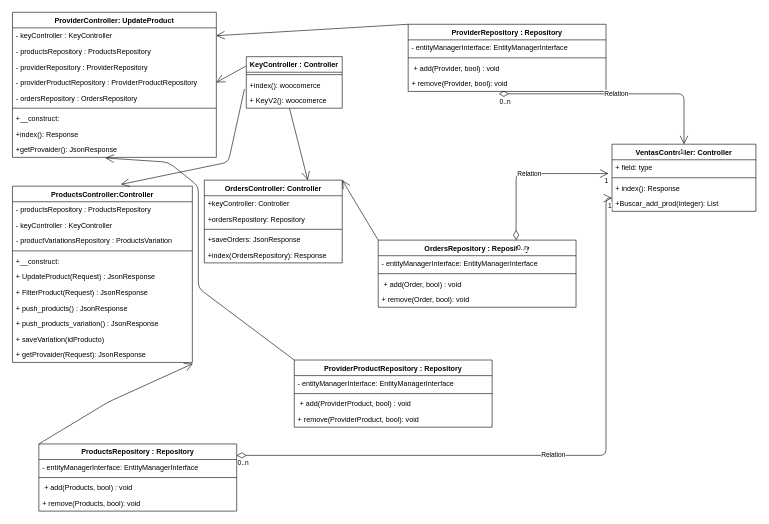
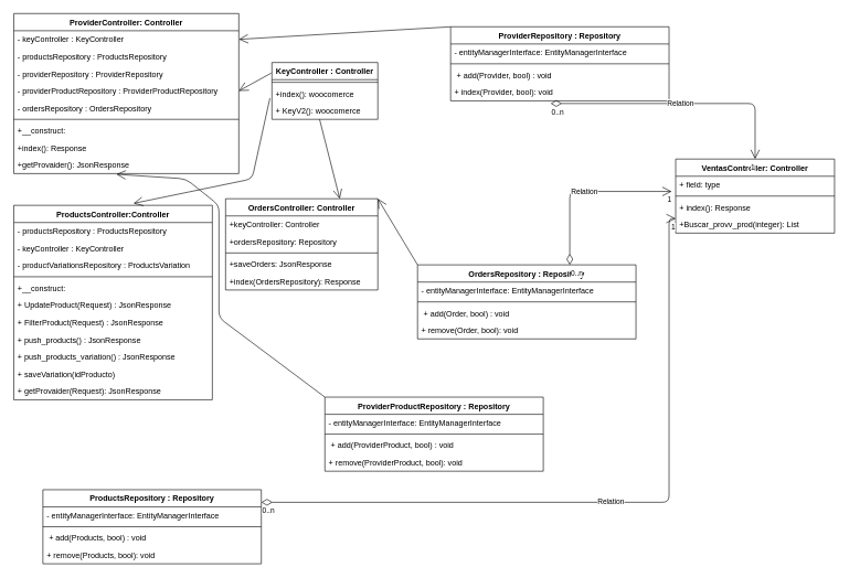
  <mxCell id="0" />
  <mxCell id="1" parent="0" />
- <mxCell id="2" value="ProviderController: UpdateProduct" style="swimlane;fontStyle=1;align=center;verticalAlign=top;childLayout=stackLayout;horizontal=1;startSize=26;horizontalStack=0;resizeParent=1;resizeParentMax=0;resizeLast=0;collapsible=1;marginBottom=0;" parent="1" vertex="1"><mxGeometry x="20" y="20" width="340" height="242" as="geometry" /></mxCell>
+ <mxCell id="2" value="ProviderController: Controller" style="swimlane;fontStyle=1;align=center;verticalAlign=top;childLayout=stackLayout;horizontal=1;startSize=26;horizontalStack=0;resizeParent=1;resizeParentMax=0;resizeLast=0;collapsible=1;marginBottom=0;" parent="1" vertex="1"><mxGeometry x="20" y="20" width="340" height="242" as="geometry" /></mxCell>
  <mxCell id="3" value="- keyController : KeyController" style="text;strokeColor=none;fillColor=none;align=left;verticalAlign=top;spacingLeft=4;spacingRight=4;overflow=hidden;rotatable=0;points=[[0,0.5],[1,0.5]];portConstraint=eastwest;" parent="2" vertex="1"><mxGeometry y="26" width="340" height="26" as="geometry" /></mxCell>
  <mxCell id="4" value="- productsRepository : ProductsRepository" style="text;strokeColor=none;fillColor=none;align=left;verticalAlign=top;spacingLeft=4;spacingRight=4;overflow=hidden;rotatable=0;points=[[0,0.5],[1,0.5]];portConstraint=eastwest;" parent="2" vertex="1"><mxGeometry y="52" width="340" height="26" as="geometry" /></mxCell>
  <mxCell id="5" value="- providerRepository : ProviderRepository" style="text;strokeColor=none;fillColor=none;align=left;verticalAlign=top;spacingLeft=4;spacingRight=4;overflow=hidden;rotatable=0;points=[[0,0.5],[1,0.5]];portConstraint=eastwest;" parent="2" vertex="1"><mxGeometry y="78" width="340" height="26" as="geometry" /></mxCell>
  <mxCell id="6" value="- providerProductRepository : ProviderProductRepository" style="text;strokeColor=none;fillColor=none;align=left;verticalAlign=top;spacingLeft=4;spacingRight=4;overflow=hidden;rotatable=0;points=[[0,0.5],[1,0.5]];portConstraint=eastwest;" parent="2" vertex="1"><mxGeometry y="104" width="340" height="26" as="geometry" /></mxCell>
  <mxCell id="7" value="- ordersRepository : OrdersRepository" style="text;strokeColor=none;fillColor=none;align=left;verticalAlign=top;spacingLeft=4;spacingRight=4;overflow=hidden;rotatable=0;points=[[0,0.5],[1,0.5]];portConstraint=eastwest;" parent="2" vertex="1"><mxGeometry y="130" width="340" height="26" as="geometry" /></mxCell>
  <mxCell id="8" value="" style="line;strokeWidth=1;fillColor=none;align=left;verticalAlign=middle;spacingTop=-1;spacingLeft=3;spacingRight=3;rotatable=0;labelPosition=right;points=[];portConstraint=eastwest;strokeColor=inherit;" parent="2" vertex="1"><mxGeometry y="156" width="340" height="8" as="geometry" /></mxCell>
  <mxCell id="9" value="+__construct:" style="text;strokeColor=none;fillColor=none;align=left;verticalAlign=top;spacingLeft=4;spacingRight=4;overflow=hidden;rotatable=0;points=[[0,0.5],[1,0.5]];portConstraint=eastwest;" parent="2" vertex="1"><mxGeometry y="164" width="340" height="26" as="geometry" /></mxCell>
  <mxCell id="10" value="+index(): Response" style="text;strokeColor=none;fillColor=none;align=left;verticalAlign=top;spacingLeft=4;spacingRight=4;overflow=hidden;rotatable=0;points=[[0,0.5],[1,0.5]];portConstraint=eastwest;" parent="2" vertex="1"><mxGeometry y="190" width="340" height="26" as="geometry" /></mxCell>
  <mxCell id="11" value="+getProvaider(): JsonResponse" style="text;strokeColor=none;fillColor=none;align=left;verticalAlign=top;spacingLeft=4;spacingRight=4;overflow=hidden;rotatable=0;points=[[0,0.5],[1,0.5]];portConstraint=eastwest;" parent="2" vertex="1"><mxGeometry y="216" width="340" height="26" as="geometry" /></mxCell>
  <mxCell id="12" value="KeyController : Controller" style="swimlane;fontStyle=1;align=center;verticalAlign=top;childLayout=stackLayout;horizontal=1;startSize=26;horizontalStack=0;resizeParent=1;resizeParentMax=0;resizeLast=0;collapsible=1;marginBottom=0;" parent="1" vertex="1"><mxGeometry x="410" y="94" width="160" height="86" as="geometry" /></mxCell>
  <mxCell id="13" value="" style="line;strokeWidth=1;fillColor=none;align=left;verticalAlign=middle;spacingTop=-1;spacingLeft=3;spacingRight=3;rotatable=0;labelPosition=right;points=[];portConstraint=eastwest;strokeColor=inherit;" parent="12" vertex="1"><mxGeometry y="26" width="160" height="8" as="geometry" /></mxCell>
  <mxCell id="14" value="+index(): woocomerce" style="text;strokeColor=none;fillColor=none;align=left;verticalAlign=top;spacingLeft=4;spacingRight=4;overflow=hidden;rotatable=0;points=[[0,0.5],[1,0.5]];portConstraint=eastwest;" parent="12" vertex="1"><mxGeometry y="34" width="160" height="26" as="geometry" /></mxCell>
  <mxCell id="15" value="+ KeyV2(): woocomerce" style="text;strokeColor=none;fillColor=none;align=left;verticalAlign=top;spacingLeft=4;spacingRight=4;overflow=hidden;rotatable=0;points=[[0,0.5],[1,0.5]];portConstraint=eastwest;" parent="12" vertex="1"><mxGeometry y="60" width="160" height="26" as="geometry" /></mxCell>
  <mxCell id="16" value="ProductsController:Controller" style="swimlane;fontStyle=1;align=center;verticalAlign=top;childLayout=stackLayout;horizontal=1;startSize=26;horizontalStack=0;resizeParent=1;resizeParentMax=0;resizeLast=0;collapsible=1;marginBottom=0;" parent="1" vertex="1"><mxGeometry x="20" y="310" width="300" height="294" as="geometry" /></mxCell>
  <mxCell id="17" value="- productsRepository : ProductsRepository" style="text;strokeColor=none;fillColor=none;align=left;verticalAlign=top;spacingLeft=4;spacingRight=4;overflow=hidden;rotatable=0;points=[[0,0.5],[1,0.5]];portConstraint=eastwest;" parent="16" vertex="1"><mxGeometry y="26" width="300" height="26" as="geometry" /></mxCell>
  <mxCell id="18" value="- keyController : KeyController" style="text;strokeColor=none;fillColor=none;align=left;verticalAlign=top;spacingLeft=4;spacingRight=4;overflow=hidden;rotatable=0;points=[[0,0.5],[1,0.5]];portConstraint=eastwest;" parent="16" vertex="1"><mxGeometry y="52" width="300" height="26" as="geometry" /></mxCell>
  <mxCell id="19" value="- productVariationsRepository : ProductsVariation" style="text;strokeColor=none;fillColor=none;align=left;verticalAlign=top;spacingLeft=4;spacingRight=4;overflow=hidden;rotatable=0;points=[[0,0.5],[1,0.5]];portConstraint=eastwest;" parent="16" vertex="1"><mxGeometry y="78" width="300" height="26" as="geometry" /></mxCell>
  <mxCell id="20" value="" style="line;strokeWidth=1;fillColor=none;align=left;verticalAlign=middle;spacingTop=-1;spacingLeft=3;spacingRight=3;rotatable=0;labelPosition=right;points=[];portConstraint=eastwest;strokeColor=inherit;" parent="16" vertex="1"><mxGeometry y="104" width="300" height="8" as="geometry" /></mxCell>
  <mxCell id="21" value="+__construct:" style="text;strokeColor=none;fillColor=none;align=left;verticalAlign=top;spacingLeft=4;spacingRight=4;overflow=hidden;rotatable=0;points=[[0,0.5],[1,0.5]];portConstraint=eastwest;" parent="16" vertex="1"><mxGeometry y="112" width="300" height="26" as="geometry" /></mxCell>
  <mxCell id="22" value="+ UpdateProduct(Request) : JsonResponse" style="text;strokeColor=none;fillColor=none;align=left;verticalAlign=top;spacingLeft=4;spacingRight=4;overflow=hidden;rotatable=0;points=[[0,0.5],[1,0.5]];portConstraint=eastwest;" parent="16" vertex="1"><mxGeometry y="138" width="300" height="26" as="geometry" /></mxCell>
  <mxCell id="23" value="+ FilterProduct(Request) : JsonResponse" style="text;strokeColor=none;fillColor=none;align=left;verticalAlign=top;spacingLeft=4;spacingRight=4;overflow=hidden;rotatable=0;points=[[0,0.5],[1,0.5]];portConstraint=eastwest;" parent="16" vertex="1"><mxGeometry y="164" width="300" height="26" as="geometry" /></mxCell>
  <mxCell id="24" value="+ push_products() : JsonResponse" style="text;strokeColor=none;fillColor=none;align=left;verticalAlign=top;spacingLeft=4;spacingRight=4;overflow=hidden;rotatable=0;points=[[0,0.5],[1,0.5]];portConstraint=eastwest;" parent="16" vertex="1"><mxGeometry y="190" width="300" height="26" as="geometry" /></mxCell>
  <mxCell id="25" value="+ push_products_variation() : JsonResponse" style="text;strokeColor=none;fillColor=none;align=left;verticalAlign=top;spacingLeft=4;spacingRight=4;overflow=hidden;rotatable=0;points=[[0,0.5],[1,0.5]];portConstraint=eastwest;" parent="16" vertex="1"><mxGeometry y="216" width="300" height="26" as="geometry" /></mxCell>
  <mxCell id="26" value="+ saveVariation(idProducto)" style="text;strokeColor=none;fillColor=none;align=left;verticalAlign=top;spacingLeft=4;spacingRight=4;overflow=hidden;rotatable=0;points=[[0,0.5],[1,0.5]];portConstraint=eastwest;" parent="16" vertex="1"><mxGeometry y="242" width="300" height="26" as="geometry" /></mxCell>
  <mxCell id="27" value="+ getProvaider(Request): JsonResponse" style="text;strokeColor=none;fillColor=none;align=left;verticalAlign=top;spacingLeft=4;spacingRight=4;overflow=hidden;rotatable=0;points=[[0,0.5],[1,0.5]];portConstraint=eastwest;" parent="16" vertex="1"><mxGeometry y="268" width="300" height="26" as="geometry" /></mxCell>
  <mxCell id="28" value="OrdersController: Controller" style="swimlane;fontStyle=1;align=center;verticalAlign=top;childLayout=stackLayout;horizontal=1;startSize=26;horizontalStack=0;resizeParent=1;resizeParentMax=0;resizeLast=0;collapsible=1;marginBottom=0;" parent="1" vertex="1"><mxGeometry x="340" y="300" width="230" height="138" as="geometry" /></mxCell>
  <mxCell id="29" value="+keyController: Controller" style="text;strokeColor=none;fillColor=none;align=left;verticalAlign=top;spacingLeft=4;spacingRight=4;overflow=hidden;rotatable=0;points=[[0,0.5],[1,0.5]];portConstraint=eastwest;" parent="28" vertex="1"><mxGeometry y="26" width="230" height="26" as="geometry" /></mxCell>
  <mxCell id="30" value="+ordersRepository: Repository" style="text;strokeColor=none;fillColor=none;align=left;verticalAlign=top;spacingLeft=4;spacingRight=4;overflow=hidden;rotatable=0;points=[[0,0.5],[1,0.5]];portConstraint=eastwest;" parent="28" vertex="1"><mxGeometry y="52" width="230" height="26" as="geometry" /></mxCell>
  <mxCell id="31" value="" style="line;strokeWidth=1;fillColor=none;align=left;verticalAlign=middle;spacingTop=-1;spacingLeft=3;spacingRight=3;rotatable=0;labelPosition=right;points=[];portConstraint=eastwest;strokeColor=inherit;" parent="28" vertex="1"><mxGeometry y="78" width="230" height="8" as="geometry" /></mxCell>
  <mxCell id="32" value="+saveOrders: JsonResponse" style="text;strokeColor=none;fillColor=none;align=left;verticalAlign=top;spacingLeft=4;spacingRight=4;overflow=hidden;rotatable=0;points=[[0,0.5],[1,0.5]];portConstraint=eastwest;" parent="28" vertex="1"><mxGeometry y="86" width="230" height="26" as="geometry" /></mxCell>
  <mxCell id="33" value="+index(OrdersRepository): Response" style="text;strokeColor=none;fillColor=none;align=left;verticalAlign=top;spacingLeft=4;spacingRight=4;overflow=hidden;rotatable=0;points=[[0,0.5],[1,0.5]];portConstraint=eastwest;" parent="28" vertex="1"><mxGeometry y="112" width="230" height="26" as="geometry" /></mxCell>
  <mxCell id="34" value="" style="endArrow=open;endFill=1;endSize=12;html=1;exitX=0.45;exitY=1;exitDx=0;exitDy=0;exitPerimeter=0;entryX=0.75;entryY=0;entryDx=0;entryDy=0;" parent="1" source="15" target="28" edge="1"><mxGeometry width="160" relative="1" as="geometry"><mxPoint x="340" y="340" as="sourcePoint" /><mxPoint x="500" y="340" as="targetPoint" /></mxGeometry></mxCell>
  <mxCell id="35" value="" style="endArrow=open;endFill=1;endSize=12;html=1;exitX=-0.006;exitY=0.186;exitDx=0;exitDy=0;exitPerimeter=0;entryX=1;entryY=0.5;entryDx=0;entryDy=0;" parent="1" source="12" target="6" edge="1"><mxGeometry width="160" relative="1" as="geometry"><mxPoint x="340" y="340" as="sourcePoint" /><mxPoint x="500" y="340" as="targetPoint" /></mxGeometry></mxCell>
  <mxCell id="36" value="" style="endArrow=open;endFill=1;endSize=12;html=1;exitX=-0.019;exitY=0.769;exitDx=0;exitDy=0;exitPerimeter=0;entryX=0.603;entryY=-0.01;entryDx=0;entryDy=0;entryPerimeter=0;" parent="1" source="14" target="16" edge="1"><mxGeometry width="160" relative="1" as="geometry"><mxPoint x="340" y="340" as="sourcePoint" /><mxPoint x="500" y="340" as="targetPoint" /><Array as="points"><mxPoint x="380" y="270" /></Array></mxGeometry></mxCell>
  <mxCell id="37" value="ProviderRepository : Repository" style="swimlane;fontStyle=1;align=center;verticalAlign=top;childLayout=stackLayout;horizontal=1;startSize=26;horizontalStack=0;resizeParent=1;resizeParentMax=0;resizeLast=0;collapsible=1;marginBottom=0;" parent="1" vertex="1"><mxGeometry x="680" y="40" width="330" height="112" as="geometry" /></mxCell>
  <mxCell id="38" value="- entityManagerInterface: EntityManagerInterface" style="text;strokeColor=none;fillColor=none;align=left;verticalAlign=top;spacingLeft=4;spacingRight=4;overflow=hidden;rotatable=0;points=[[0,0.5],[1,0.5]];portConstraint=eastwest;" parent="37" vertex="1"><mxGeometry y="26" width="330" height="26" as="geometry" /></mxCell>
  <mxCell id="39" value="" style="line;strokeWidth=1;fillColor=none;align=left;verticalAlign=middle;spacingTop=-1;spacingLeft=3;spacingRight=3;rotatable=0;labelPosition=right;points=[];portConstraint=eastwest;strokeColor=inherit;" parent="37" vertex="1"><mxGeometry y="52" width="330" height="8" as="geometry" /></mxCell>
  <mxCell id="40" value=" + add(Provider, bool) : void" style="text;strokeColor=none;fillColor=none;align=left;verticalAlign=top;spacingLeft=4;spacingRight=4;overflow=hidden;rotatable=0;points=[[0,0.5],[1,0.5]];portConstraint=eastwest;" parent="37" vertex="1"><mxGeometry y="60" width="330" height="26" as="geometry" /></mxCell>
- <mxCell id="41" value="+ remove(Provider, bool): void" style="text;strokeColor=none;fillColor=none;align=left;verticalAlign=top;spacingLeft=4;spacingRight=4;overflow=hidden;rotatable=0;points=[[0,0.5],[1,0.5]];portConstraint=eastwest;" parent="37" vertex="1"><mxGeometry y="86" width="330" height="26" as="geometry" /></mxCell>
+ <mxCell id="41" value="+ index(Provider, bool): void" style="text;strokeColor=none;fillColor=none;align=left;verticalAlign=top;spacingLeft=4;spacingRight=4;overflow=hidden;rotatable=0;points=[[0,0.5],[1,0.5]];portConstraint=eastwest;" parent="37" vertex="1"><mxGeometry y="86" width="330" height="26" as="geometry" /></mxCell>
  <mxCell id="42" value="OrdersRepository : Repository" style="swimlane;fontStyle=1;align=center;verticalAlign=top;childLayout=stackLayout;horizontal=1;startSize=26;horizontalStack=0;resizeParent=1;resizeParentMax=0;resizeLast=0;collapsible=1;marginBottom=0;" parent="1" vertex="1"><mxGeometry x="630" y="400" width="330" height="112" as="geometry" /></mxCell>
  <mxCell id="43" value="- entityManagerInterface: EntityManagerInterface" style="text;strokeColor=none;fillColor=none;align=left;verticalAlign=top;spacingLeft=4;spacingRight=4;overflow=hidden;rotatable=0;points=[[0,0.5],[1,0.5]];portConstraint=eastwest;" parent="42" vertex="1"><mxGeometry y="26" width="330" height="26" as="geometry" /></mxCell>
  <mxCell id="44" value="" style="line;strokeWidth=1;fillColor=none;align=left;verticalAlign=middle;spacingTop=-1;spacingLeft=3;spacingRight=3;rotatable=0;labelPosition=right;points=[];portConstraint=eastwest;strokeColor=inherit;" parent="42" vertex="1"><mxGeometry y="52" width="330" height="8" as="geometry" /></mxCell>
  <mxCell id="45" value=" + add(Order, bool) : void" style="text;strokeColor=none;fillColor=none;align=left;verticalAlign=top;spacingLeft=4;spacingRight=4;overflow=hidden;rotatable=0;points=[[0,0.5],[1,0.5]];portConstraint=eastwest;" parent="42" vertex="1"><mxGeometry y="60" width="330" height="26" as="geometry" /></mxCell>
  <mxCell id="46" value="+ remove(Order, bool): void" style="text;strokeColor=none;fillColor=none;align=left;verticalAlign=top;spacingLeft=4;spacingRight=4;overflow=hidden;rotatable=0;points=[[0,0.5],[1,0.5]];portConstraint=eastwest;" parent="42" vertex="1"><mxGeometry y="86" width="330" height="26" as="geometry" /></mxCell>
  <mxCell id="47" value="ProductsRepository : Repository" style="swimlane;fontStyle=1;align=center;verticalAlign=top;childLayout=stackLayout;horizontal=1;startSize=26;horizontalStack=0;resizeParent=1;resizeParentMax=0;resizeLast=0;collapsible=1;marginBottom=0;" parent="1" vertex="1"><mxGeometry x="64" y="740" width="330" height="112" as="geometry" /></mxCell>
  <mxCell id="48" value="- entityManagerInterface: EntityManagerInterface" style="text;strokeColor=none;fillColor=none;align=left;verticalAlign=top;spacingLeft=4;spacingRight=4;overflow=hidden;rotatable=0;points=[[0,0.5],[1,0.5]];portConstraint=eastwest;" parent="47" vertex="1"><mxGeometry y="26" width="330" height="26" as="geometry" /></mxCell>
  <mxCell id="49" value="" style="line;strokeWidth=1;fillColor=none;align=left;verticalAlign=middle;spacingTop=-1;spacingLeft=3;spacingRight=3;rotatable=0;labelPosition=right;points=[];portConstraint=eastwest;strokeColor=inherit;" parent="47" vertex="1"><mxGeometry y="52" width="330" height="8" as="geometry" /></mxCell>
  <mxCell id="50" value=" + add(Products, bool) : void" style="text;strokeColor=none;fillColor=none;align=left;verticalAlign=top;spacingLeft=4;spacingRight=4;overflow=hidden;rotatable=0;points=[[0,0.5],[1,0.5]];portConstraint=eastwest;" parent="47" vertex="1"><mxGeometry y="60" width="330" height="26" as="geometry" /></mxCell>
  <mxCell id="51" value="+ remove(Products, bool): void" style="text;strokeColor=none;fillColor=none;align=left;verticalAlign=top;spacingLeft=4;spacingRight=4;overflow=hidden;rotatable=0;points=[[0,0.5],[1,0.5]];portConstraint=eastwest;" parent="47" vertex="1"><mxGeometry y="86" width="330" height="26" as="geometry" /></mxCell>
- <mxCell id="52" value="" style="endArrow=open;endFill=1;endSize=12;html=1;exitX=0;exitY=0;exitDx=0;exitDy=0;entryX=1.003;entryY=1.077;entryDx=0;entryDy=0;entryPerimeter=0;" parent="1" source="47" target="27" edge="1"><mxGeometry width="160" relative="1" as="geometry"><mxPoint x="540" y="290" as="sourcePoint" /><mxPoint x="700" y="290" as="targetPoint" /><Array as="points"><mxPoint x="180" y="670" /></Array></mxGeometry></mxCell>
  <mxCell id="53" value="" style="endArrow=open;endFill=1;endSize=12;html=1;entryX=1;entryY=0.5;entryDx=0;entryDy=0;exitX=0;exitY=0;exitDx=0;exitDy=0;" parent="1" source="37" target="3" edge="1"><mxGeometry width="160" relative="1" as="geometry"><mxPoint x="670" y="100" as="sourcePoint" /><mxPoint x="700" y="180" as="targetPoint" /></mxGeometry></mxCell>
  <mxCell id="54" value="" style="endArrow=open;endFill=1;endSize=12;html=1;exitX=0;exitY=0;exitDx=0;exitDy=0;entryX=1;entryY=0;entryDx=0;entryDy=0;" parent="1" source="42" target="28" edge="1"><mxGeometry width="160" relative="1" as="geometry"><mxPoint x="540" y="180" as="sourcePoint" /><mxPoint x="700" y="180" as="targetPoint" /></mxGeometry></mxCell>
  <mxCell id="55" value="ProviderProductRepository : Repository" style="swimlane;fontStyle=1;align=center;verticalAlign=top;childLayout=stackLayout;horizontal=1;startSize=26;horizontalStack=0;resizeParent=1;resizeParentMax=0;resizeLast=0;collapsible=1;marginBottom=0;" parent="1" vertex="1"><mxGeometry x="490" y="600" width="330" height="112" as="geometry" /></mxCell>
  <mxCell id="56" value="- entityManagerInterface: EntityManagerInterface" style="text;strokeColor=none;fillColor=none;align=left;verticalAlign=top;spacingLeft=4;spacingRight=4;overflow=hidden;rotatable=0;points=[[0,0.5],[1,0.5]];portConstraint=eastwest;" parent="55" vertex="1"><mxGeometry y="26" width="330" height="26" as="geometry" /></mxCell>
  <mxCell id="57" value="" style="line;strokeWidth=1;fillColor=none;align=left;verticalAlign=middle;spacingTop=-1;spacingLeft=3;spacingRight=3;rotatable=0;labelPosition=right;points=[];portConstraint=eastwest;strokeColor=inherit;" parent="55" vertex="1"><mxGeometry y="52" width="330" height="8" as="geometry" /></mxCell>
  <mxCell id="58" value=" + add(ProviderProduct, bool) : void" style="text;strokeColor=none;fillColor=none;align=left;verticalAlign=top;spacingLeft=4;spacingRight=4;overflow=hidden;rotatable=0;points=[[0,0.5],[1,0.5]];portConstraint=eastwest;" parent="55" vertex="1"><mxGeometry y="60" width="330" height="26" as="geometry" /></mxCell>
  <mxCell id="59" value="+ remove(ProviderProduct, bool): void" style="text;strokeColor=none;fillColor=none;align=left;verticalAlign=top;spacingLeft=4;spacingRight=4;overflow=hidden;rotatable=0;points=[[0,0.5],[1,0.5]];portConstraint=eastwest;" parent="55" vertex="1"><mxGeometry y="86" width="330" height="26" as="geometry" /></mxCell>
  <mxCell id="60" value="" style="endArrow=open;endFill=1;endSize=12;html=1;exitX=0;exitY=0;exitDx=0;exitDy=0;entryX=0.456;entryY=1.038;entryDx=0;entryDy=0;entryPerimeter=0;" parent="1" source="55" target="11" edge="1"><mxGeometry width="160" relative="1" as="geometry"><mxPoint x="460" y="440" as="sourcePoint" /><mxPoint x="620" y="440" as="targetPoint" /><Array as="points"><mxPoint x="330" y="480" /><mxPoint x="330" y="310" /><mxPoint x="280" y="270" /></Array></mxGeometry></mxCell>
  <mxCell id="61" value="VentasController: Controller" style="swimlane;fontStyle=1;align=center;verticalAlign=top;childLayout=stackLayout;horizontal=1;startSize=26;horizontalStack=0;resizeParent=1;resizeParentMax=0;resizeLast=0;collapsible=1;marginBottom=0;" parent="1" vertex="1"><mxGeometry x="1020" y="240" width="240" height="112" as="geometry" /></mxCell>
  <mxCell id="62" value="+ field: type" style="text;strokeColor=none;fillColor=none;align=left;verticalAlign=top;spacingLeft=4;spacingRight=4;overflow=hidden;rotatable=0;points=[[0,0.5],[1,0.5]];portConstraint=eastwest;" parent="61" vertex="1"><mxGeometry y="26" width="240" height="26" as="geometry" /></mxCell>
  <mxCell id="63" value="" style="line;strokeWidth=1;fillColor=none;align=left;verticalAlign=middle;spacingTop=-1;spacingLeft=3;spacingRight=3;rotatable=0;labelPosition=right;points=[];portConstraint=eastwest;strokeColor=inherit;" parent="61" vertex="1"><mxGeometry y="52" width="240" height="8" as="geometry" /></mxCell>
  <mxCell id="64" value="+ index(): Response" style="text;strokeColor=none;fillColor=none;align=left;verticalAlign=top;spacingLeft=4;spacingRight=4;overflow=hidden;rotatable=0;points=[[0,0.5],[1,0.5]];portConstraint=eastwest;" parent="61" vertex="1"><mxGeometry y="60" width="240" height="26" as="geometry" /></mxCell>
- <mxCell id="65" value="+Buscar_add_prod(integer): List" style="text;strokeColor=none;fillColor=none;align=left;verticalAlign=top;spacingLeft=4;spacingRight=4;overflow=hidden;rotatable=0;points=[[0,0.5],[1,0.5]];portConstraint=eastwest;" parent="61" vertex="1"><mxGeometry y="86" width="240" height="26" as="geometry" /></mxCell>
+ <mxCell id="65" value="+Buscar_provv_prod(integer): List" style="text;strokeColor=none;fillColor=none;align=left;verticalAlign=top;spacingLeft=4;spacingRight=4;overflow=hidden;rotatable=0;points=[[0,0.5],[1,0.5]];portConstraint=eastwest;" parent="61" vertex="1"><mxGeometry y="86" width="240" height="26" as="geometry" /></mxCell>
  <mxCell id="66" value="Relation" style="endArrow=open;html=1;endSize=12;startArrow=diamondThin;startSize=14;startFill=0;edgeStyle=orthogonalEdgeStyle;entryX=-0.025;entryY=0.885;entryDx=0;entryDy=0;entryPerimeter=0;" parent="1" source="42" target="62" edge="1"><mxGeometry relative="1" as="geometry"><mxPoint x="810" y="340" as="sourcePoint" /><mxPoint x="970" y="340" as="targetPoint" /><Array as="points"><mxPoint x="860" y="289" /></Array></mxGeometry></mxCell>
  <mxCell id="67" value="0..n" style="edgeLabel;resizable=0;html=1;align=left;verticalAlign=top;" parent="66" connectable="0" vertex="1"><mxGeometry x="-1" relative="1" as="geometry" /></mxCell>
  <mxCell id="68" value="1" style="edgeLabel;resizable=0;html=1;align=right;verticalAlign=top;" parent="66" connectable="0" vertex="1"><mxGeometry x="1" relative="1" as="geometry" /></mxCell>
  <mxCell id="69" value="Relation" style="endArrow=open;html=1;endSize=12;startArrow=diamondThin;startSize=14;startFill=0;edgeStyle=orthogonalEdgeStyle;exitX=1;exitY=0.17;exitDx=0;exitDy=0;exitPerimeter=0;" parent="1" source="47" edge="1"><mxGeometry relative="1" as="geometry"><mxPoint x="750" y="340" as="sourcePoint" /><mxPoint x="1020" y="330" as="targetPoint" /><Array as="points"><mxPoint x="1010" y="759" /><mxPoint x="1010" y="330" /></Array></mxGeometry></mxCell>
  <mxCell id="70" value="0..n" style="edgeLabel;resizable=0;html=1;align=left;verticalAlign=top;" parent="69" connectable="0" vertex="1"><mxGeometry x="-1" relative="1" as="geometry" /></mxCell>
  <mxCell id="71" value="1" style="edgeLabel;resizable=0;html=1;align=right;verticalAlign=top;" parent="69" connectable="0" vertex="1"><mxGeometry x="1" relative="1" as="geometry" /></mxCell>
  <mxCell id="72" value="Relation" style="endArrow=open;html=1;endSize=12;startArrow=diamondThin;startSize=14;startFill=0;edgeStyle=orthogonalEdgeStyle;exitX=0.458;exitY=1.154;exitDx=0;exitDy=0;exitPerimeter=0;entryX=0.5;entryY=0;entryDx=0;entryDy=0;" parent="1" source="41" target="61" edge="1"><mxGeometry relative="1" as="geometry"><mxPoint x="590" y="230" as="sourcePoint" /><mxPoint x="750" y="230" as="targetPoint" /></mxGeometry></mxCell>
  <mxCell id="73" value="0..n" style="edgeLabel;resizable=0;html=1;align=left;verticalAlign=top;" parent="72" connectable="0" vertex="1"><mxGeometry x="-1" relative="1" as="geometry" /></mxCell>
  <mxCell id="74" value="1" style="edgeLabel;resizable=0;html=1;align=right;verticalAlign=top;" parent="72" connectable="0" vertex="1"><mxGeometry x="1" relative="1" as="geometry" /></mxCell>
